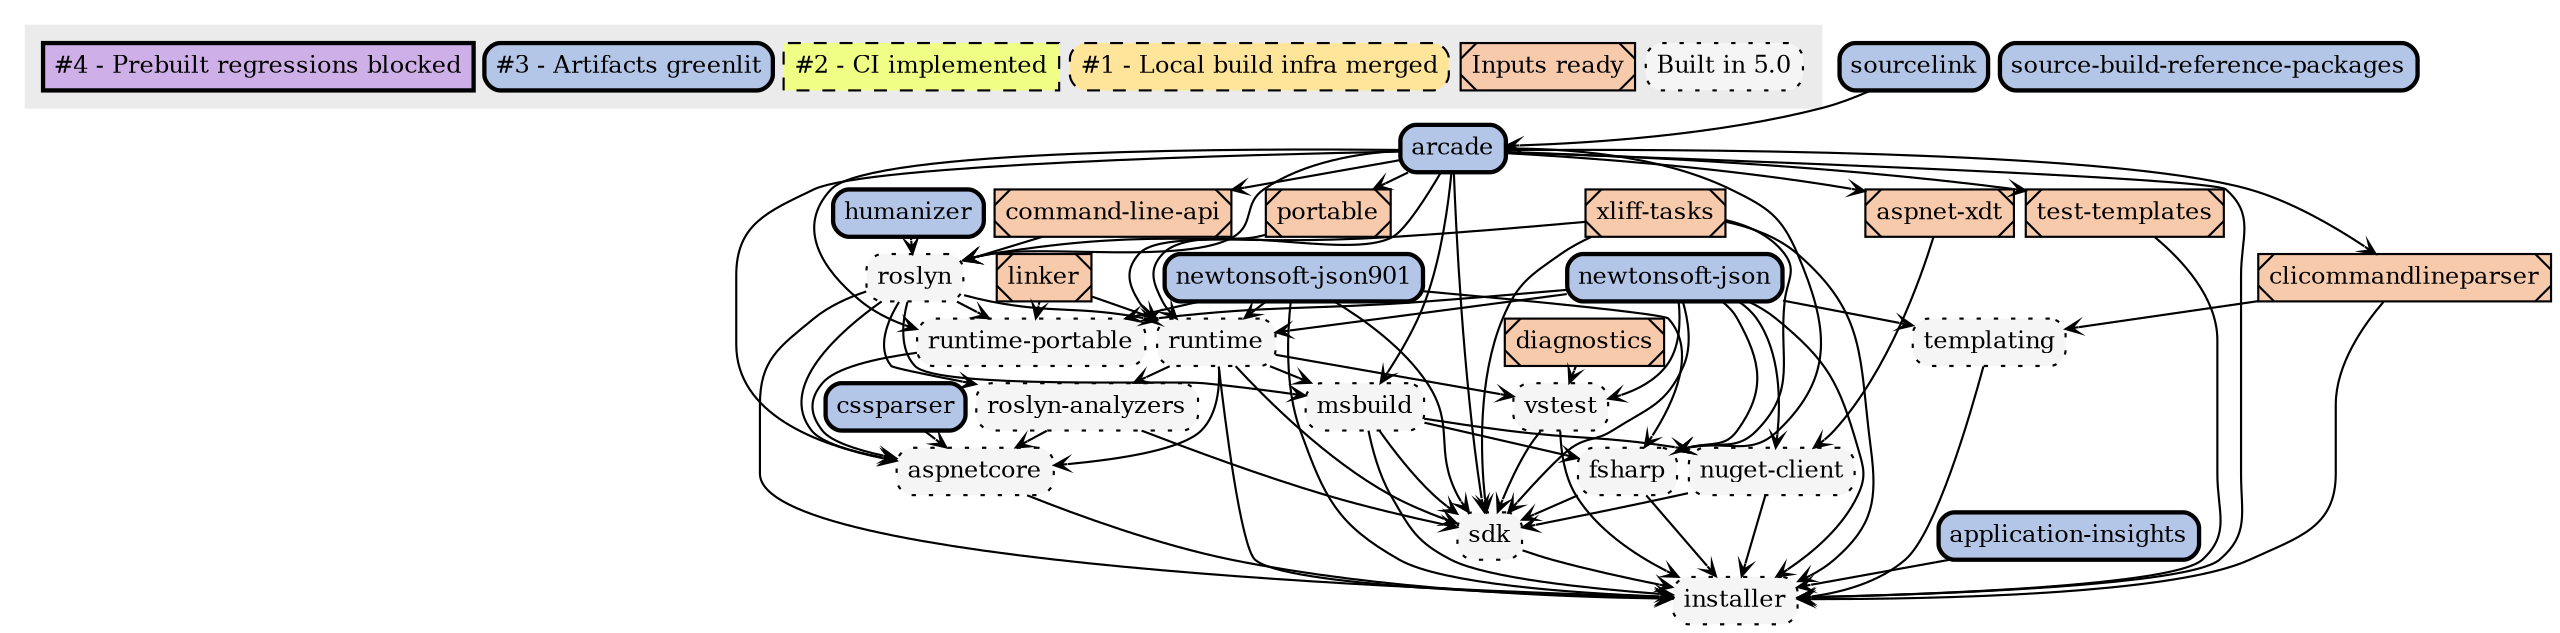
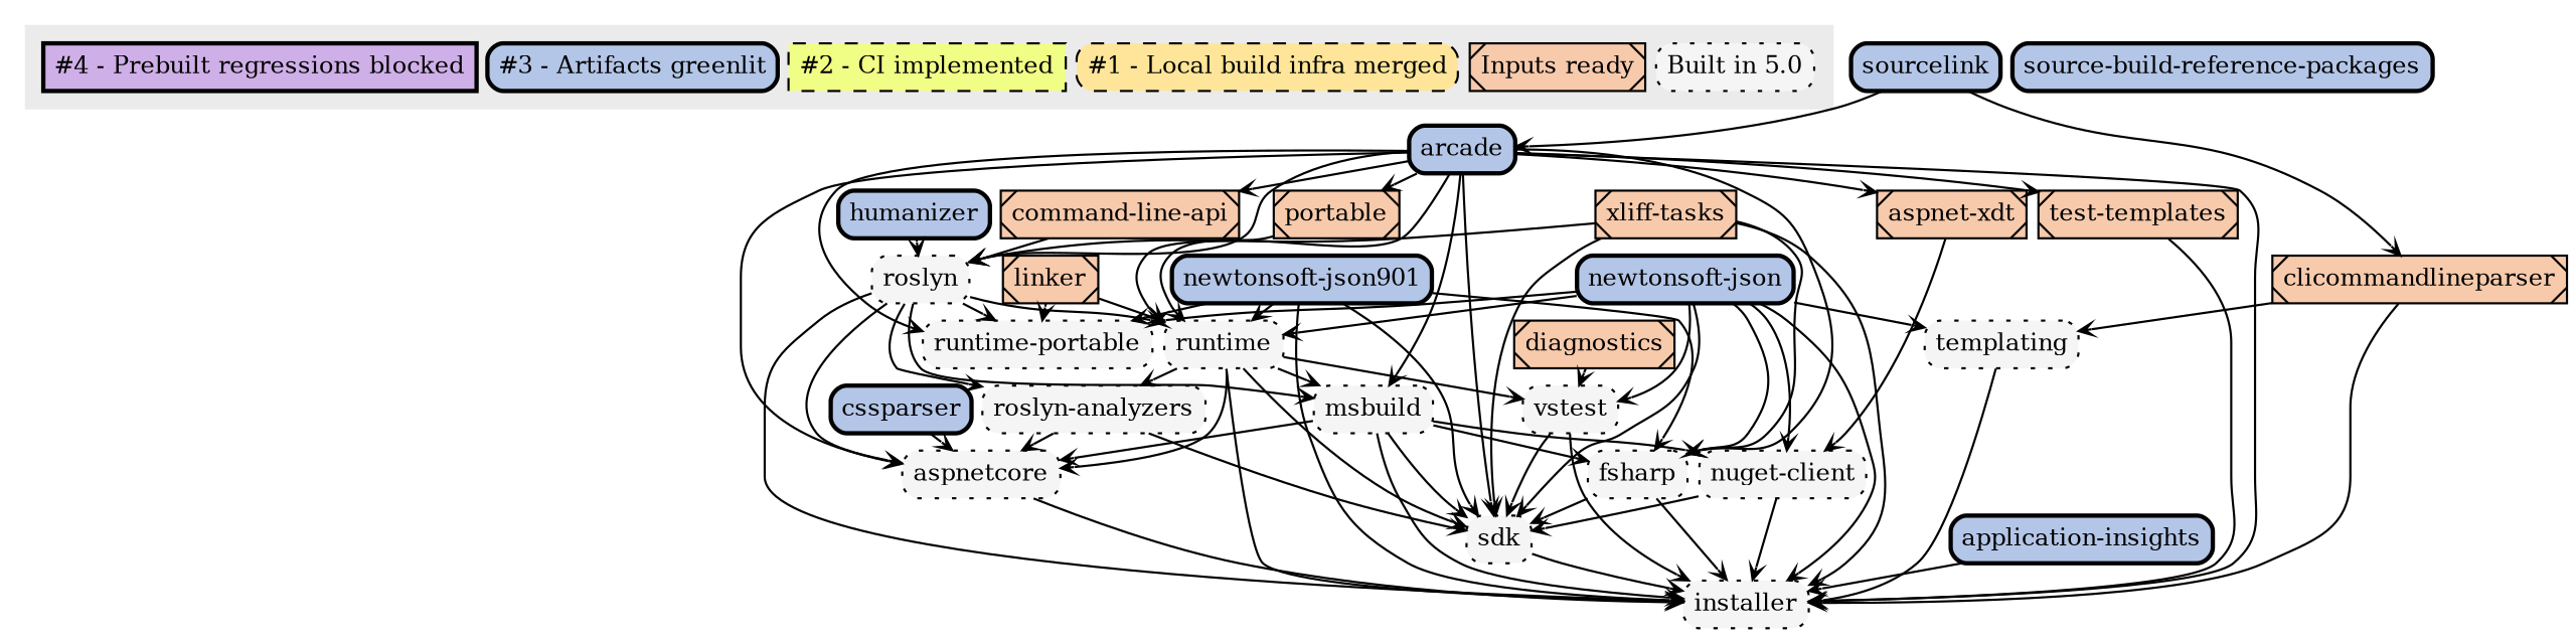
  digraph {
    nodesep=0.07
    rankdir=TB
    ranksep=0.08
    node [fillcolor="#F5F5F5" fontsize=11 margin=0.07 shape=rect style="dotted,filled,rounded"]
    edge [arrowhead=vee arrowsize=0.6 pencolor="#444444" penwidth=1]
    n1 [height=0 label="Built in 5.0" width=0]
    n2 [fillcolor="#F7CAAC" height=0 label="Inputs ready" style="filled,diagonals" width=0]
    n3 [fillcolor="#FFE599" height=0 label="#1 - Local build infra merged" style="dashed,filled,rounded" width=0]
    n4 [fillcolor="#F0FE86" height=0 label="#2 - CI implemented" style="dashed,filled" width=0]
    n5 [fillcolor="#B4C6E7" height=0 label="#3 - Artifacts greenlit" style="bold,filled,rounded" width=0]
    n6 [fillcolor="#CFAFE7" height=0 label="#4 - Prebuilt regressions blocked" style="bold,filled" width=0]
    aspnetcore [height=0 width=0]
    installer [height=0 width=0]
    fsharp [height=0 width=0]
    sdk [height=0 width=0]
    msbuild [height=0 width=0]
    "nuget-client" [height=0 width=0]
    "roslyn-analyzers" [height=0 width=0]
    roslyn [height=0 width=0]
    "runtime-portable" [height=0 width=0]
    runtime [height=0 width=0]
    vstest [height=0 width=0]
    templating [height=0 width=0]
    "aspnet-xdt" [fillcolor="#F7CAAC" height=0 style="filled,diagonals" width=0]
    clicommandlineparser [fillcolor="#F7CAAC" height=0 style="filled,diagonals" width=0]
    "command-line-api" [fillcolor="#F7CAAC" height=0 style="filled,diagonals" width=0]
    diagnostics [fillcolor="#F7CAAC" height=0 style="filled,diagonals" width=0]
    linker [fillcolor="#F7CAAC" height=0 style="filled,diagonals" width=0]
    n24 [fillcolor="#F7CAAC" height=0 label=portable style="filled,diagonals" width=0]
    "test-templates" [fillcolor="#F7CAAC" height=0 style="filled,diagonals" width=0]
    "xliff-tasks" [fillcolor="#F7CAAC" height=0 style="filled,diagonals" width=0]
    "application-insights" [fillcolor="#B4C6E7" height=0 style="bold,filled,rounded" width=0]
    arcade [fillcolor="#B4C6E7" height=0 style="bold,filled,rounded" width=0]
    cssparser [fillcolor="#B4C6E7" height=0 style="bold,filled,rounded" width=0]
    humanizer [fillcolor="#B4C6E7" height=0 style="bold,filled,rounded" width=0]
    "newtonsoft-json" [fillcolor="#B4C6E7" height=0 style="bold,filled,rounded" width=0]
    "newtonsoft-json901" [fillcolor="#B4C6E7" height=0 style="bold,filled,rounded" width=0]
    "source-build-reference-packages" [fillcolor="#B4C6E7" height=0 style="bold,filled,rounded" width=0]
    sourcelink [fillcolor="#B4C6E7" height=0 style="bold,filled,rounded" width=0]
    subgraph cluster_1 {
      color="#ebebeb"
      style=filled
      n1
      n2
      n3
      n4
      n5
      n6
    }
    aspnetcore -> installer
    fsharp -> installer
    fsharp -> sdk
    sdk -> installer
-   "runtime-portable" -> aspnetcore
+   msbuild -> aspnetcore
    msbuild -> installer
    msbuild -> fsharp
    msbuild -> sdk
    msbuild -> "nuget-client"
    "nuget-client" -> installer
    "nuget-client" -> sdk
    "roslyn-analyzers" -> aspnetcore
    "roslyn-analyzers" -> sdk
    roslyn -> aspnetcore
    roslyn -> installer
    roslyn -> msbuild
    roslyn -> "roslyn-analyzers"
    roslyn -> "runtime-portable"
    roslyn -> runtime
    runtime -> aspnetcore
    runtime -> installer
    runtime -> sdk
    runtime -> msbuild
    runtime -> "roslyn-analyzers"
    runtime -> vstest
    vstest -> installer
    vstest -> sdk
    templating -> installer
    "aspnet-xdt" -> "nuget-client"
    clicommandlineparser -> installer
    clicommandlineparser -> templating
    "command-line-api" -> roslyn
    diagnostics -> vstest
    linker -> "runtime-portable"
    linker -> runtime
    n24 -> runtime
    "test-templates" -> installer
    "xliff-tasks" -> installer
    "xliff-tasks" -> fsharp
    "xliff-tasks" -> sdk
    "xliff-tasks" -> roslyn
    "application-insights" -> installer
    arcade -> aspnetcore
    arcade -> installer
    arcade -> fsharp
    arcade -> sdk
    arcade -> msbuild
    arcade -> roslyn
    arcade -> "runtime-portable"
    arcade -> runtime
    arcade -> "aspnet-xdt"
-   arcade -> clicommandlineparser
+   sourcelink -> clicommandlineparser
    arcade -> "command-line-api"
    arcade -> n24
    arcade -> "test-templates"
    cssparser -> aspnetcore
    humanizer -> roslyn
    "newtonsoft-json" -> installer
    "newtonsoft-json" -> fsharp
    "newtonsoft-json" -> sdk
    "newtonsoft-json" -> "nuget-client"
    "newtonsoft-json" -> "runtime-portable"
    "newtonsoft-json" -> runtime
    "newtonsoft-json" -> vstest
    "newtonsoft-json" -> templating
    "newtonsoft-json901" -> installer
    "newtonsoft-json901" -> fsharp
    "newtonsoft-json901" -> sdk
    "newtonsoft-json901" -> "runtime-portable"
    "newtonsoft-json901" -> runtime
    sourcelink -> arcade
  }
